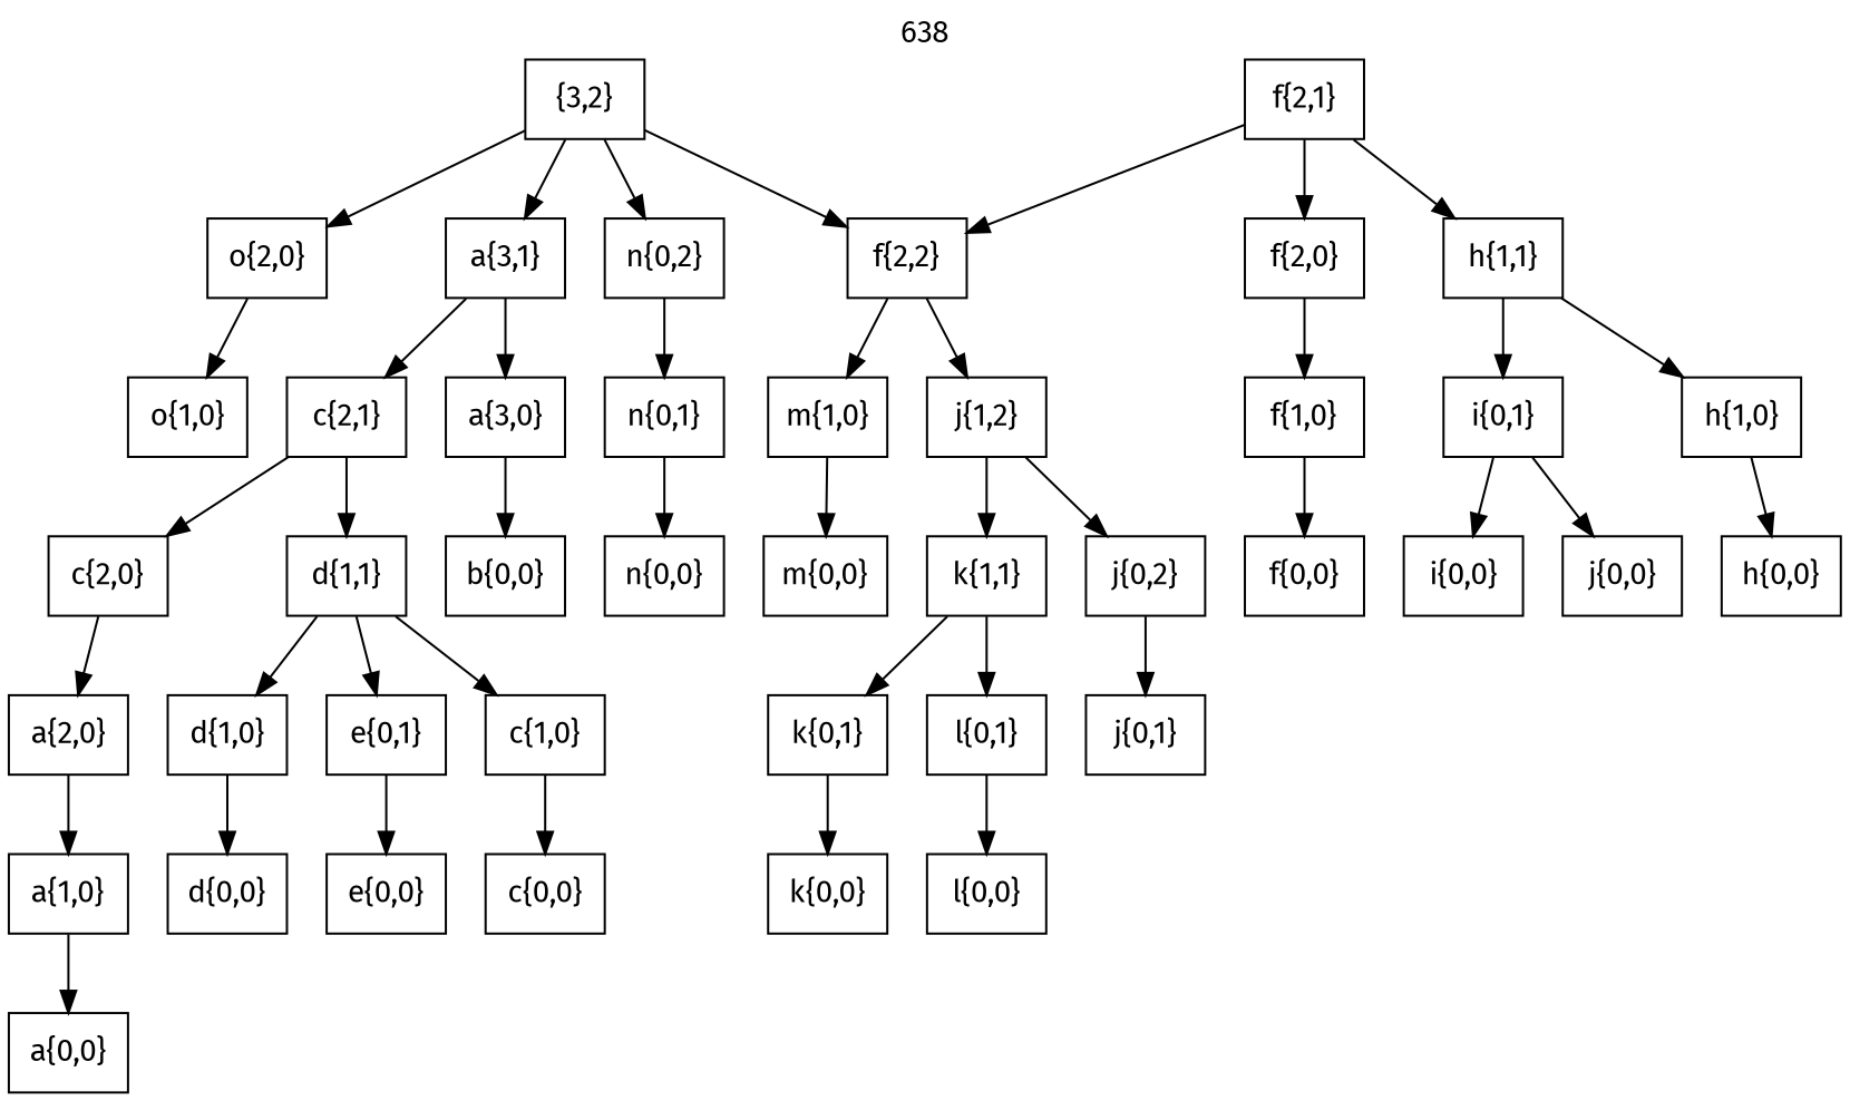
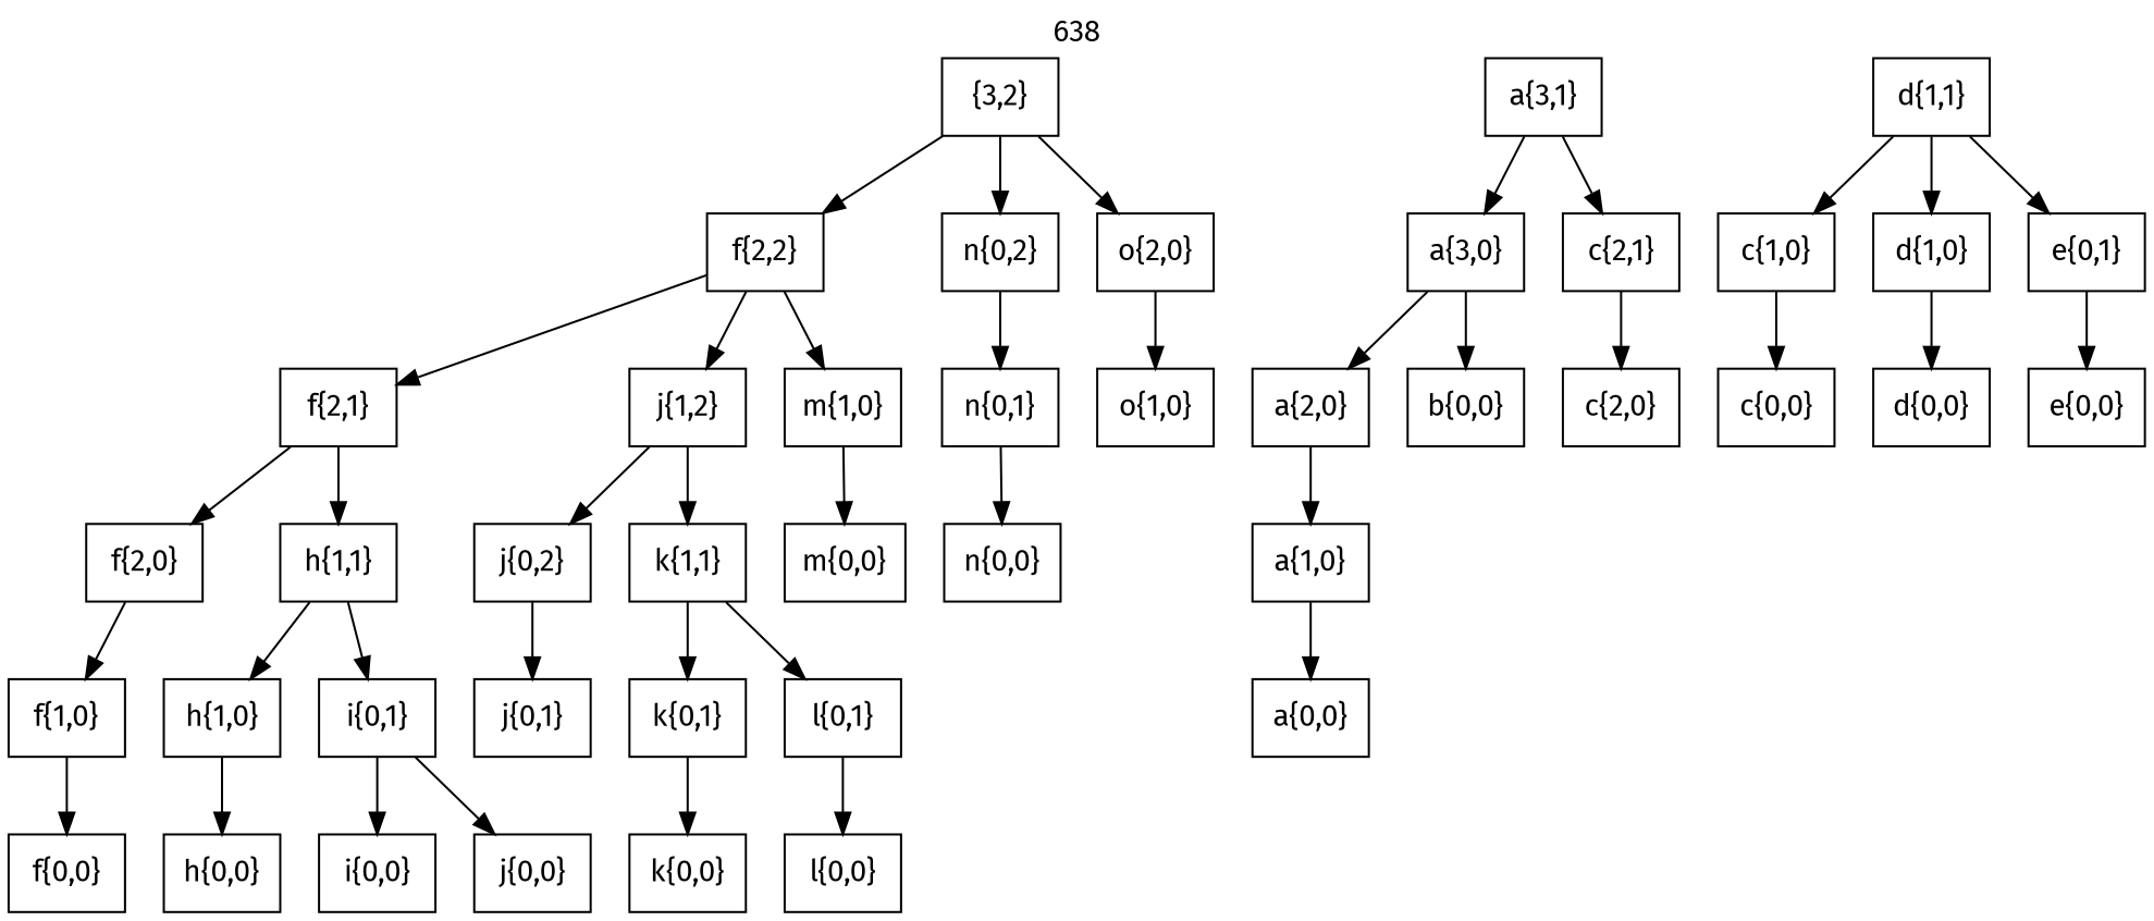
  digraph {
    fontname="Fira Sans"
    label=638
    labelloc=t
    node [fontname="Fira Sans" shape=box]
    edge [fontname="Fira Sans"]
    "{3,2}"
    "a{3,1}"
    "f{2,2}"
    "n{0,2}"
    "o{2,0}"
    "a{3,0}"
    "c{2,1}"
    "f{2,1}"
    "j{1,2}"
    "m{1,0}"
    "n{0,1}"
    "o{1,0}"
    "a{2,0}"
    "b{0,0}"
    "c{2,0}"
    "d{1,1}"
    "a{1,0}"
    "a{0,0}"
    "c{1,0}"
    "d{1,0}"
    "e{0,1}"
    "c{0,0}"
    "d{0,0}"
    "e{0,0}"
    "f{2,0}"
    "h{1,1}"
    "j{0,2}"
    "k{1,1}"
    "m{0,0}"
    "f{1,0}"
    "h{1,0}"
    "i{0,1}"
    "f{0,0}"
    "h{0,0}"
    "i{0,0}"
    "j{0,0}"
    "j{0,1}"
    "k{0,1}"
    "l{0,1}"
    "k{0,0}"
    "l{0,0}"
    "n{0,0}"
-   "{3,2}" -> "a{3,1}"
    "{3,2}" -> "f{2,2}"
    "{3,2}" -> "n{0,2}"
    "{3,2}" -> "o{2,0}"
    "a{3,1}" -> "a{3,0}"
    "a{3,1}" -> "c{2,1}"
-   "f{2,1}" -> "f{2,2}"
+   "f{2,2}" -> "f{2,1}"
    "f{2,2}" -> "j{1,2}"
    "f{2,2}" -> "m{1,0}"
    "n{0,2}" -> "n{0,1}"
    "o{2,0}" -> "o{1,0}"
-   "c{2,0}" -> "a{2,0}"
+   "a{3,0}" -> "a{2,0}"
    "a{3,0}" -> "b{0,0}"
    "c{2,1}" -> "c{2,0}"
-   "c{2,1}" -> "d{1,1}"
    "f{2,1}" -> "f{2,0}"
    "f{2,1}" -> "h{1,1}"
    "j{1,2}" -> "j{0,2}"
    "j{1,2}" -> "k{1,1}"
    "m{1,0}" -> "m{0,0}"
    "n{0,1}" -> "n{0,0}"
    "a{2,0}" -> "a{1,0}"
    "d{1,1}" -> "c{1,0}"
    "d{1,1}" -> "d{1,0}"
    "d{1,1}" -> "e{0,1}"
    "a{1,0}" -> "a{0,0}"
    "c{1,0}" -> "c{0,0}"
    "d{1,0}" -> "d{0,0}"
    "e{0,1}" -> "e{0,0}"
    "f{2,0}" -> "f{1,0}"
    "h{1,1}" -> "h{1,0}"
    "h{1,1}" -> "i{0,1}"
    "j{0,2}" -> "j{0,1}"
    "k{1,1}" -> "k{0,1}"
    "k{1,1}" -> "l{0,1}"
    "f{1,0}" -> "f{0,0}"
    "h{1,0}" -> "h{0,0}"
    "i{0,1}" -> "i{0,0}"
    "i{0,1}" -> "j{0,0}"
    "k{0,1}" -> "k{0,0}"
    "l{0,1}" -> "l{0,0}"
  }
